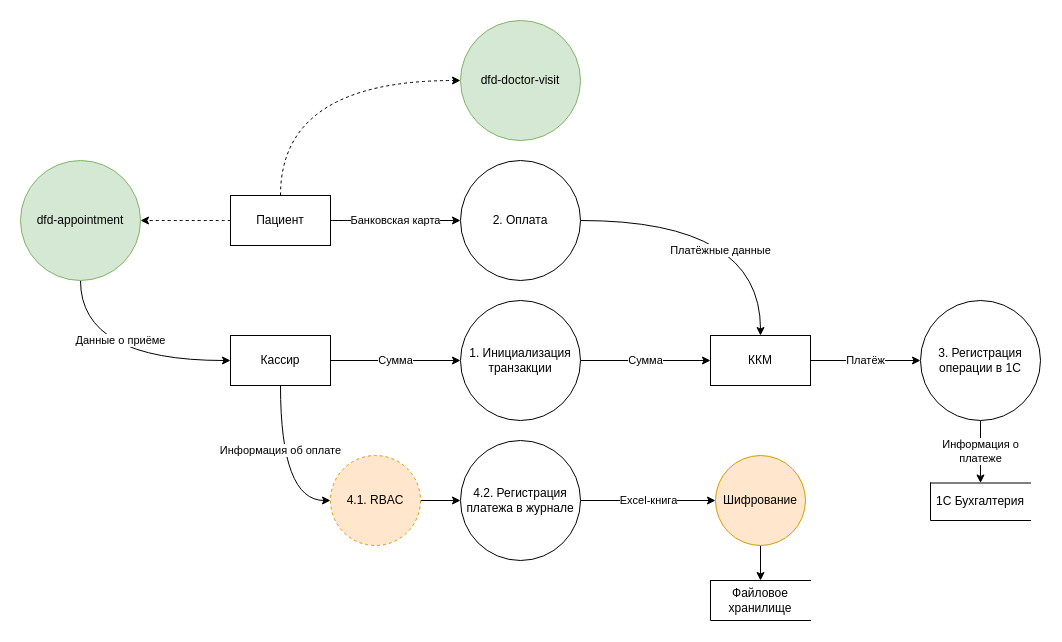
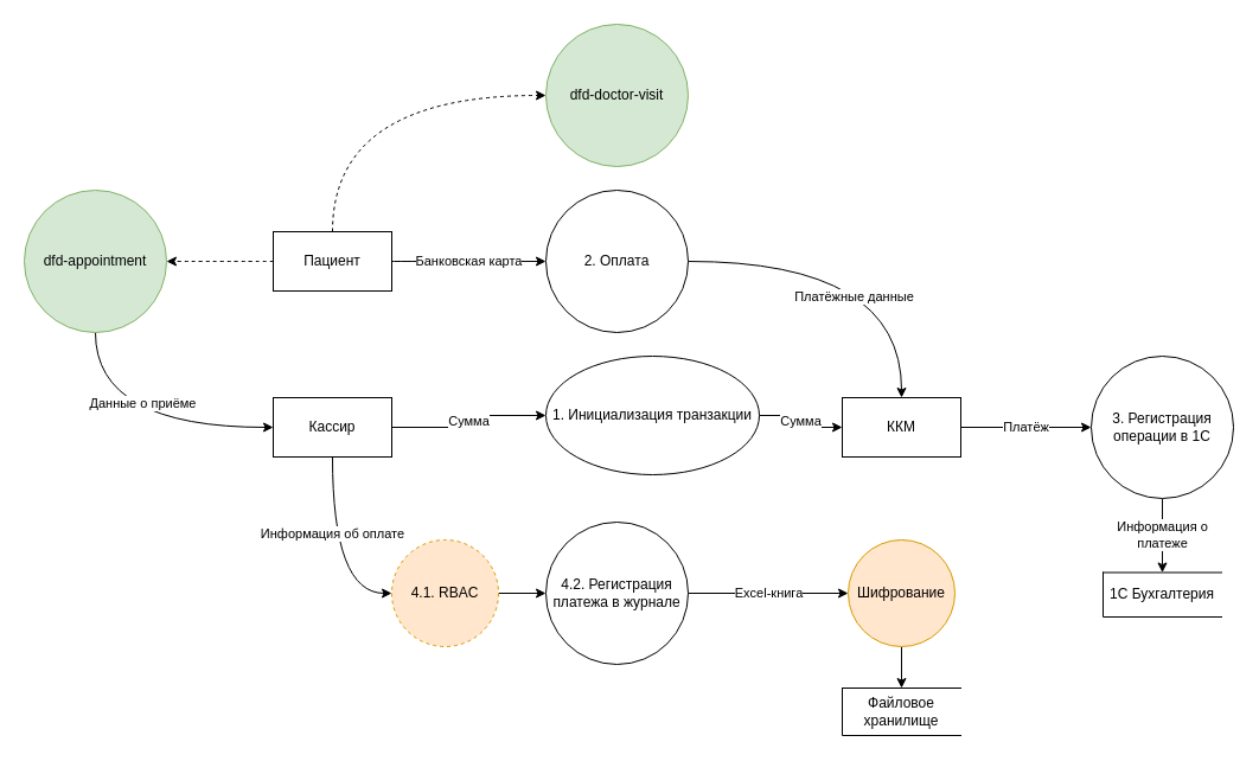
  <mxCell id="0" />
  <mxCell id="1" parent="0" />
  <mxCell id="2" value="Сумма" style="edgeStyle=orthogonalEdgeStyle;rounded=0;orthogonalLoop=1;jettySize=auto;html=1;entryX=0;entryY=0.5;entryDx=0;entryDy=0;" parent="1" source="4" target="6" edge="1"><mxGeometry relative="1" as="geometry" /></mxCell>
  <mxCell id="3" value="Информация об оплате" style="edgeStyle=orthogonalEdgeStyle;rounded=0;orthogonalLoop=1;jettySize=auto;html=1;curved=1;" parent="1" source="4" target="25" edge="1"><mxGeometry x="-0.212" relative="1" as="geometry"><Array as="points"><mxPoint x="280" y="500" /><mxPoint x="355" y="500" /></Array><mxPoint as="offset" /></mxGeometry></mxCell>
  <mxCell id="4" value="Кассир" style="html=1;dashed=0;whiteSpace=wrap;" parent="1" vertex="1"><mxGeometry x="230" y="335" width="100" height="50" as="geometry" /></mxCell>
  <mxCell id="5" value="Сумма" style="edgeStyle=orthogonalEdgeStyle;rounded=0;orthogonalLoop=1;jettySize=auto;html=1;entryX=0;entryY=0.5;entryDx=0;entryDy=0;" parent="1" source="6" target="15" edge="1"><mxGeometry relative="1" as="geometry" /></mxCell>
- <mxCell id="6" value="1. Инициализация транзакции" style="shape=ellipse;html=1;dashed=0;whiteSpace=wrap;perimeter=ellipsePerimeter;" parent="1" vertex="1"><mxGeometry x="460" y="300" width="120" height="120" as="geometry" /></mxCell>
+ <mxCell id="6" value="1. Инициализация транзакции" style="shape=ellipse;html=1;dashed=0;whiteSpace=wrap;perimeter=ellipsePerimeter;" parent="1" vertex="1"><mxGeometry x="460" y="300" width="180" height="100" as="geometry" /></mxCell>
  <mxCell id="7" value="Файловое хранилище" style="html=1;dashed=0;whiteSpace=wrap;shape=partialRectangle;right=0;" parent="1" vertex="1"><mxGeometry x="710" y="580" width="100" height="40" as="geometry" /></mxCell>
  <mxCell id="8" value="Данные о приёме" style="edgeStyle=orthogonalEdgeStyle;rounded=0;orthogonalLoop=1;jettySize=auto;html=1;curved=1;" parent="1" source="9" target="4" edge="1"><mxGeometry x="0.043" y="20" relative="1" as="geometry"><Array as="points"><mxPoint x="80" y="360" /></Array><mxPoint as="offset" /></mxGeometry></mxCell>
  <mxCell id="9" value="dfd-appointment" style="shape=ellipse;html=1;dashed=0;whiteSpace=wrap;perimeter=ellipsePerimeter;fillColor=#d5e8d4;strokeColor=#82b366;" parent="1" vertex="1"><mxGeometry x="20" y="160" width="120" height="120" as="geometry" /></mxCell>
  <mxCell id="10" style="edgeStyle=orthogonalEdgeStyle;rounded=0;orthogonalLoop=1;jettySize=auto;html=1;dashed=1;curved=1;" parent="1" source="13" target="9" edge="1"><mxGeometry relative="1" as="geometry" /></mxCell>
  <mxCell id="11" value="Банковская карта" style="edgeStyle=orthogonalEdgeStyle;rounded=0;orthogonalLoop=1;jettySize=auto;html=1;curved=1;" parent="1" source="13" target="17" edge="1"><mxGeometry relative="1" as="geometry" /></mxCell>
  <mxCell id="12" style="edgeStyle=orthogonalEdgeStyle;rounded=0;orthogonalLoop=1;jettySize=auto;html=1;curved=1;dashed=1;" parent="1" source="13" target="23" edge="1"><mxGeometry relative="1" as="geometry"><Array as="points"><mxPoint x="280" y="80" /></Array></mxGeometry></mxCell>
  <mxCell id="13" value="Пациент" style="html=1;dashed=0;whiteSpace=wrap;" parent="1" vertex="1"><mxGeometry x="230" y="195" width="100" height="50" as="geometry" /></mxCell>
  <mxCell id="14" value="Платёж" style="edgeStyle=orthogonalEdgeStyle;rounded=0;orthogonalLoop=1;jettySize=auto;html=1;" parent="1" source="15" target="19" edge="1"><mxGeometry relative="1" as="geometry" /></mxCell>
  <mxCell id="15" value="ККМ" style="html=1;dashed=0;whiteSpace=wrap;" parent="1" vertex="1"><mxGeometry x="710" y="335" width="100" height="50" as="geometry" /></mxCell>
  <mxCell id="16" value="Платёжные данные" style="edgeStyle=orthogonalEdgeStyle;rounded=0;orthogonalLoop=1;jettySize=auto;html=1;entryX=0.5;entryY=0;entryDx=0;entryDy=0;curved=1;" parent="1" source="17" target="15" edge="1"><mxGeometry x="-0.051" y="-30" relative="1" as="geometry"><mxPoint as="offset" /></mxGeometry></mxCell>
  <mxCell id="17" value="2. Оплата" style="shape=ellipse;html=1;dashed=0;whiteSpace=wrap;perimeter=ellipsePerimeter;gradientColor=none;" parent="1" vertex="1"><mxGeometry x="460" y="160" width="120" height="120" as="geometry" /></mxCell>
  <mxCell id="18" value="Информация о&lt;div&gt;платеже&lt;/div&gt;" style="edgeStyle=orthogonalEdgeStyle;rounded=0;orthogonalLoop=1;jettySize=auto;html=1;" parent="1" source="19" target="20" edge="1"><mxGeometry relative="1" as="geometry" /></mxCell>
  <mxCell id="19" value="3. Регистрация операции в 1С" style="shape=ellipse;html=1;dashed=0;whiteSpace=wrap;perimeter=ellipsePerimeter;" parent="1" vertex="1"><mxGeometry x="920" y="300" width="120" height="120" as="geometry" /></mxCell>
  <mxCell id="20" value="1С Бухгалтерия" style="html=1;dashed=0;whiteSpace=wrap;shape=partialRectangle;right=0;" parent="1" vertex="1"><mxGeometry x="930" y="482.5" width="100" height="37.5" as="geometry" /></mxCell>
  <mxCell id="21" value="Excel-книга" style="edgeStyle=orthogonalEdgeStyle;rounded=0;orthogonalLoop=1;jettySize=auto;html=1;" parent="1" source="22" target="27" edge="1"><mxGeometry relative="1" as="geometry" /></mxCell>
  <mxCell id="22" value="4.2. Регистрация платежа в журнале" style="shape=ellipse;html=1;dashed=0;whiteSpace=wrap;perimeter=ellipsePerimeter;" parent="1" vertex="1"><mxGeometry x="460" y="440" width="120" height="120" as="geometry" /></mxCell>
  <mxCell id="23" value="dfd-doctor-visit" style="shape=ellipse;html=1;dashed=0;whiteSpace=wrap;perimeter=ellipsePerimeter;fillColor=#d5e8d4;strokeColor=#82b366;" parent="1" vertex="1"><mxGeometry x="460" y="20" width="120" height="120" as="geometry" /></mxCell>
  <mxCell id="24" style="edgeStyle=orthogonalEdgeStyle;rounded=0;orthogonalLoop=1;jettySize=auto;html=1;" edge="1" parent="1" source="25" target="22"><mxGeometry relative="1" as="geometry" /></mxCell>
  <mxCell id="25" value="4.1. RBAC" style="ellipse;whiteSpace=wrap;html=1;aspect=fixed;fillColor=#ffe6cc;strokeColor=#d79b00;dashed=1;" vertex="1" parent="1"><mxGeometry x="330" y="455" width="90" height="90" as="geometry" /></mxCell>
  <mxCell id="26" style="edgeStyle=orthogonalEdgeStyle;rounded=0;orthogonalLoop=1;jettySize=auto;html=1;" edge="1" parent="1" source="27" target="7"><mxGeometry relative="1" as="geometry" /></mxCell>
  <mxCell id="27" value="Шифрование" style="ellipse;whiteSpace=wrap;html=1;aspect=fixed;fillColor=#ffe6cc;strokeColor=#d79b00;" vertex="1" parent="1"><mxGeometry x="715" y="455" width="90" height="90" as="geometry" /></mxCell>
